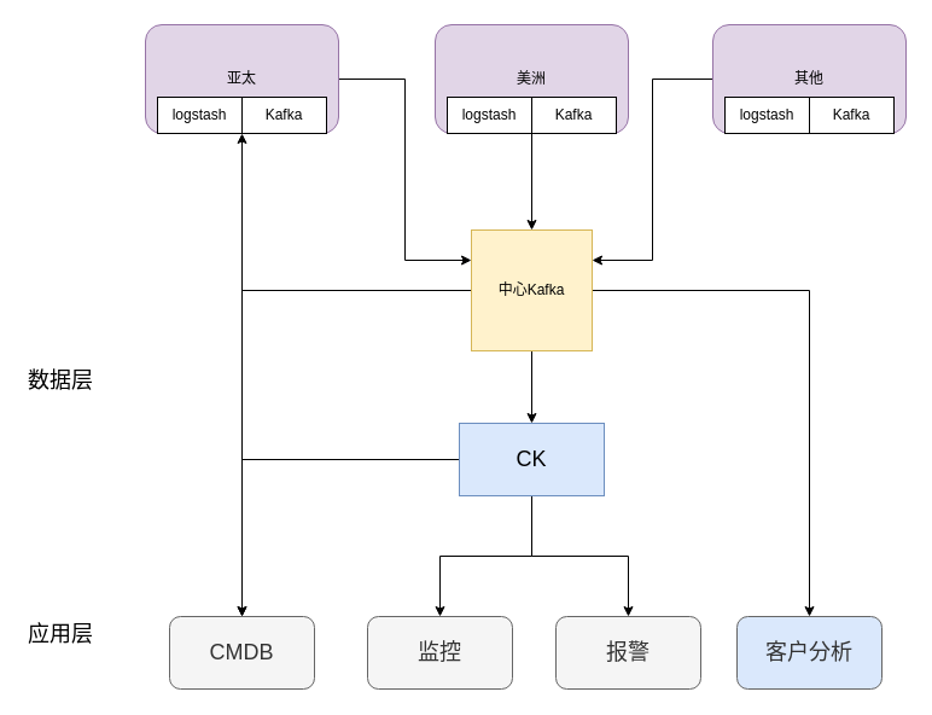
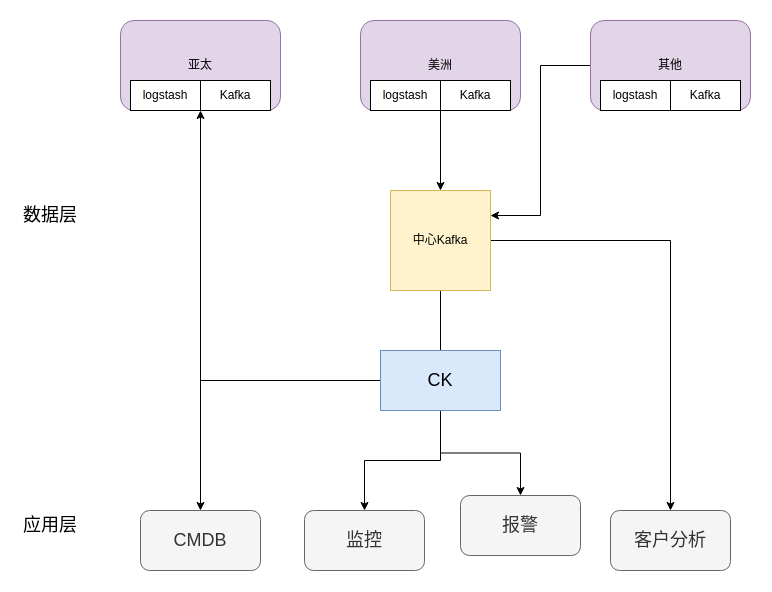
  <mxCell id="0" />
  <mxCell id="1" parent="0" />
- <mxCell id="2" style="edgeStyle=orthogonalEdgeStyle;rounded=0;orthogonalLoop=1;jettySize=auto;html=1;entryX=0;entryY=0.25;entryDx=0;entryDy=0;fontSize=18;" edge="1" parent="1" source="3" target="18"><mxGeometry relative="1" as="geometry" /></mxCell>
  <mxCell id="3" value="&lt;div style=&quot;&quot;&gt;&lt;span style=&quot;background-color: initial;&quot;&gt;亚太&lt;/span&gt;&lt;/div&gt;" style="rounded=1;whiteSpace=wrap;html=1;align=center;fillColor=#e1d5e7;strokeColor=#9673a6;" vertex="1" parent="1"><mxGeometry x="120" y="20" width="160" height="90" as="geometry" /></mxCell>
  <mxCell id="4" style="edgeStyle=orthogonalEdgeStyle;rounded=0;orthogonalLoop=1;jettySize=auto;html=1;entryX=0.5;entryY=0;entryDx=0;entryDy=0;" edge="1" parent="1" source="5" target="18"><mxGeometry relative="1" as="geometry" /></mxCell>
  <mxCell id="5" value="&lt;div style=&quot;&quot;&gt;美洲&lt;/div&gt;" style="rounded=1;whiteSpace=wrap;html=1;align=center;fillColor=#e1d5e7;strokeColor=#9673a6;" vertex="1" parent="1"><mxGeometry x="360" y="20" width="160" height="90" as="geometry" /></mxCell>
  <mxCell id="6" style="edgeStyle=orthogonalEdgeStyle;rounded=0;orthogonalLoop=1;jettySize=auto;html=1;exitX=0;exitY=0.5;exitDx=0;exitDy=0;entryX=1;entryY=0.25;entryDx=0;entryDy=0;fontSize=18;" edge="1" parent="1" source="7" target="18"><mxGeometry relative="1" as="geometry" /></mxCell>
  <mxCell id="7" value="&lt;div style=&quot;&quot;&gt;其他&lt;/div&gt;" style="rounded=1;whiteSpace=wrap;html=1;align=center;fillColor=#e1d5e7;strokeColor=#9673a6;" vertex="1" parent="1"><mxGeometry x="590" y="20" width="160" height="90" as="geometry" /></mxCell>
  <mxCell id="8" value="logstash" style="rounded=0;whiteSpace=wrap;html=1;" vertex="1" parent="1"><mxGeometry x="130" y="80" width="70" height="30" as="geometry" /></mxCell>
  <mxCell id="9" value="Kafka" style="rounded=0;whiteSpace=wrap;html=1;" vertex="1" parent="1"><mxGeometry x="200" y="80" width="70" height="30" as="geometry" /></mxCell>
  <mxCell id="10" value="logstash" style="rounded=0;whiteSpace=wrap;html=1;" vertex="1" parent="1"><mxGeometry x="370" y="80" width="70" height="30" as="geometry" /></mxCell>
  <mxCell id="11" value="Kafka" style="rounded=0;whiteSpace=wrap;html=1;" vertex="1" parent="1"><mxGeometry x="440" y="80" width="70" height="30" as="geometry" /></mxCell>
  <mxCell id="12" value="logstash" style="rounded=0;whiteSpace=wrap;html=1;" vertex="1" parent="1"><mxGeometry x="600" y="80" width="70" height="30" as="geometry" /></mxCell>
  <mxCell id="13" value="Kafka" style="rounded=0;whiteSpace=wrap;html=1;" vertex="1" parent="1"><mxGeometry x="670" y="80" width="70" height="30" as="geometry" /></mxCell>
- <mxCell id="14" value="&lt;font style=&quot;font-size: 18px;&quot;&gt;数据层&lt;/font&gt;" style="text;html=1;strokeColor=none;fillColor=none;align=center;verticalAlign=middle;whiteSpace=wrap;rounded=0;" vertex="1" parent="1"><mxGeometry x="20" y="300" width="60" height="30" as="geometry" /></mxCell>
- <mxCell id="15" style="edgeStyle=orthogonalEdgeStyle;rounded=0;orthogonalLoop=1;jettySize=auto;html=1;entryX=0.5;entryY=0;entryDx=0;entryDy=0;fontSize=18;" edge="1" parent="1" source="18" target="23"><mxGeometry relative="1" as="geometry" /></mxCell>
- <mxCell id="16" style="edgeStyle=orthogonalEdgeStyle;rounded=0;orthogonalLoop=1;jettySize=auto;html=1;entryX=0.5;entryY=0;entryDx=0;entryDy=0;fontSize=18;" edge="1" parent="1" source="18" target="25"><mxGeometry relative="1" as="geometry" /></mxCell>
+ <mxCell id="14" value="&lt;font style=&quot;font-size: 18px;&quot;&gt;数据层&lt;/font&gt;" style="text;html=1;strokeColor=none;fillColor=none;align=center;verticalAlign=middle;whiteSpace=wrap;rounded=0;" vertex="1" parent="1"><mxGeometry x="20" y="200" width="60" height="30" as="geometry" /></mxCell>
+ <mxCell id="15" style="edgeStyle=orthogonalEdgeStyle;rounded=0;orthogonalLoop=1;jettySize=auto;html=1;entryX=0.5;entryY=0;entryDx=0;entryDy=0;fontSize=18;endArrow=none;" edge="1" parent="1" source="18" target="23"><mxGeometry relative="1" as="geometry" /></mxCell>
  <mxCell id="17" style="edgeStyle=orthogonalEdgeStyle;rounded=0;orthogonalLoop=1;jettySize=auto;html=1;fontSize=18;" edge="1" parent="1" source="18" target="28"><mxGeometry relative="1" as="geometry" /></mxCell>
  <mxCell id="18" value="中心Kafka" style="whiteSpace=wrap;html=1;aspect=fixed;fillColor=#fff2cc;strokeColor=#d6b656;" vertex="1" parent="1"><mxGeometry x="390" y="190" width="100" height="100" as="geometry" /></mxCell>
  <mxCell id="19" style="edgeStyle=orthogonalEdgeStyle;rounded=0;orthogonalLoop=1;jettySize=auto;html=1;entryX=0.5;entryY=0;entryDx=0;entryDy=0;fontSize=18;" edge="1" parent="1" source="23" target="25"><mxGeometry relative="1" as="geometry" /></mxCell>
  <mxCell id="20" style="edgeStyle=orthogonalEdgeStyle;rounded=0;orthogonalLoop=1;jettySize=auto;html=1;entryX=0.5;entryY=0;entryDx=0;entryDy=0;fontSize=18;" edge="1" parent="1" source="23" target="26"><mxGeometry relative="1" as="geometry" /></mxCell>
  <mxCell id="21" style="edgeStyle=orthogonalEdgeStyle;rounded=0;orthogonalLoop=1;jettySize=auto;html=1;fontSize=18;" edge="1" parent="1" source="23" target="27"><mxGeometry relative="1" as="geometry" /></mxCell>
  <mxCell id="22" style="edgeStyle=orthogonalEdgeStyle;rounded=0;orthogonalLoop=1;jettySize=auto;html=1;fontSize=18;" edge="1" parent="1" source="23" target="3"><mxGeometry relative="1" as="geometry" /></mxCell>
  <mxCell id="23" value="CK" style="rounded=0;whiteSpace=wrap;html=1;fontSize=18;fillColor=#dae8fc;strokeColor=#6c8ebf;" vertex="1" parent="1"><mxGeometry x="380" y="350" width="120" height="60" as="geometry" /></mxCell>
  <mxCell id="24" value="&lt;span style=&quot;font-size: 18px;&quot;&gt;应用层&lt;/span&gt;" style="text;html=1;strokeColor=none;fillColor=none;align=center;verticalAlign=middle;whiteSpace=wrap;rounded=0;" vertex="1" parent="1"><mxGeometry x="20" y="510" width="60" height="30" as="geometry" /></mxCell>
  <mxCell id="25" value="CMDB" style="rounded=1;whiteSpace=wrap;html=1;fontSize=18;fillColor=#f5f5f5;fontColor=#333333;strokeColor=#666666;" vertex="1" parent="1"><mxGeometry x="140" y="510" width="120" height="60" as="geometry" /></mxCell>
  <mxCell id="26" value="监控" style="rounded=1;whiteSpace=wrap;html=1;fontSize=18;fillColor=#f5f5f5;fontColor=#333333;strokeColor=#666666;" vertex="1" parent="1"><mxGeometry x="304" y="510" width="120" height="60" as="geometry" /></mxCell>
- <mxCell id="27" value="报警" style="rounded=1;whiteSpace=wrap;html=1;fontSize=18;fillColor=#f5f5f5;fontColor=#333333;strokeColor=#666666;" vertex="1" parent="1"><mxGeometry x="460" y="510" width="120" height="60" as="geometry" /></mxCell>
- <mxCell id="28" value="客户分析" style="rounded=1;whiteSpace=wrap;html=1;fontSize=18;fillColor=#dae8fc;fontColor=#333333;strokeColor=#666666;" vertex="1" parent="1"><mxGeometry x="610" y="510" width="120" height="60" as="geometry" /></mxCell>
+ <mxCell id="27" value="报警" style="rounded=1;whiteSpace=wrap;html=1;fontSize=18;fillColor=#f5f5f5;fontColor=#333333;strokeColor=#666666;" vertex="1" parent="1"><mxGeometry x="460" y="495" width="120" height="60" as="geometry" /></mxCell>
+ <mxCell id="28" value="客户分析" style="rounded=1;whiteSpace=wrap;html=1;fontSize=18;fillColor=#f5f5f5;fontColor=#333333;strokeColor=#666666;" vertex="1" parent="1"><mxGeometry x="610" y="510" width="120" height="60" as="geometry" /></mxCell>
